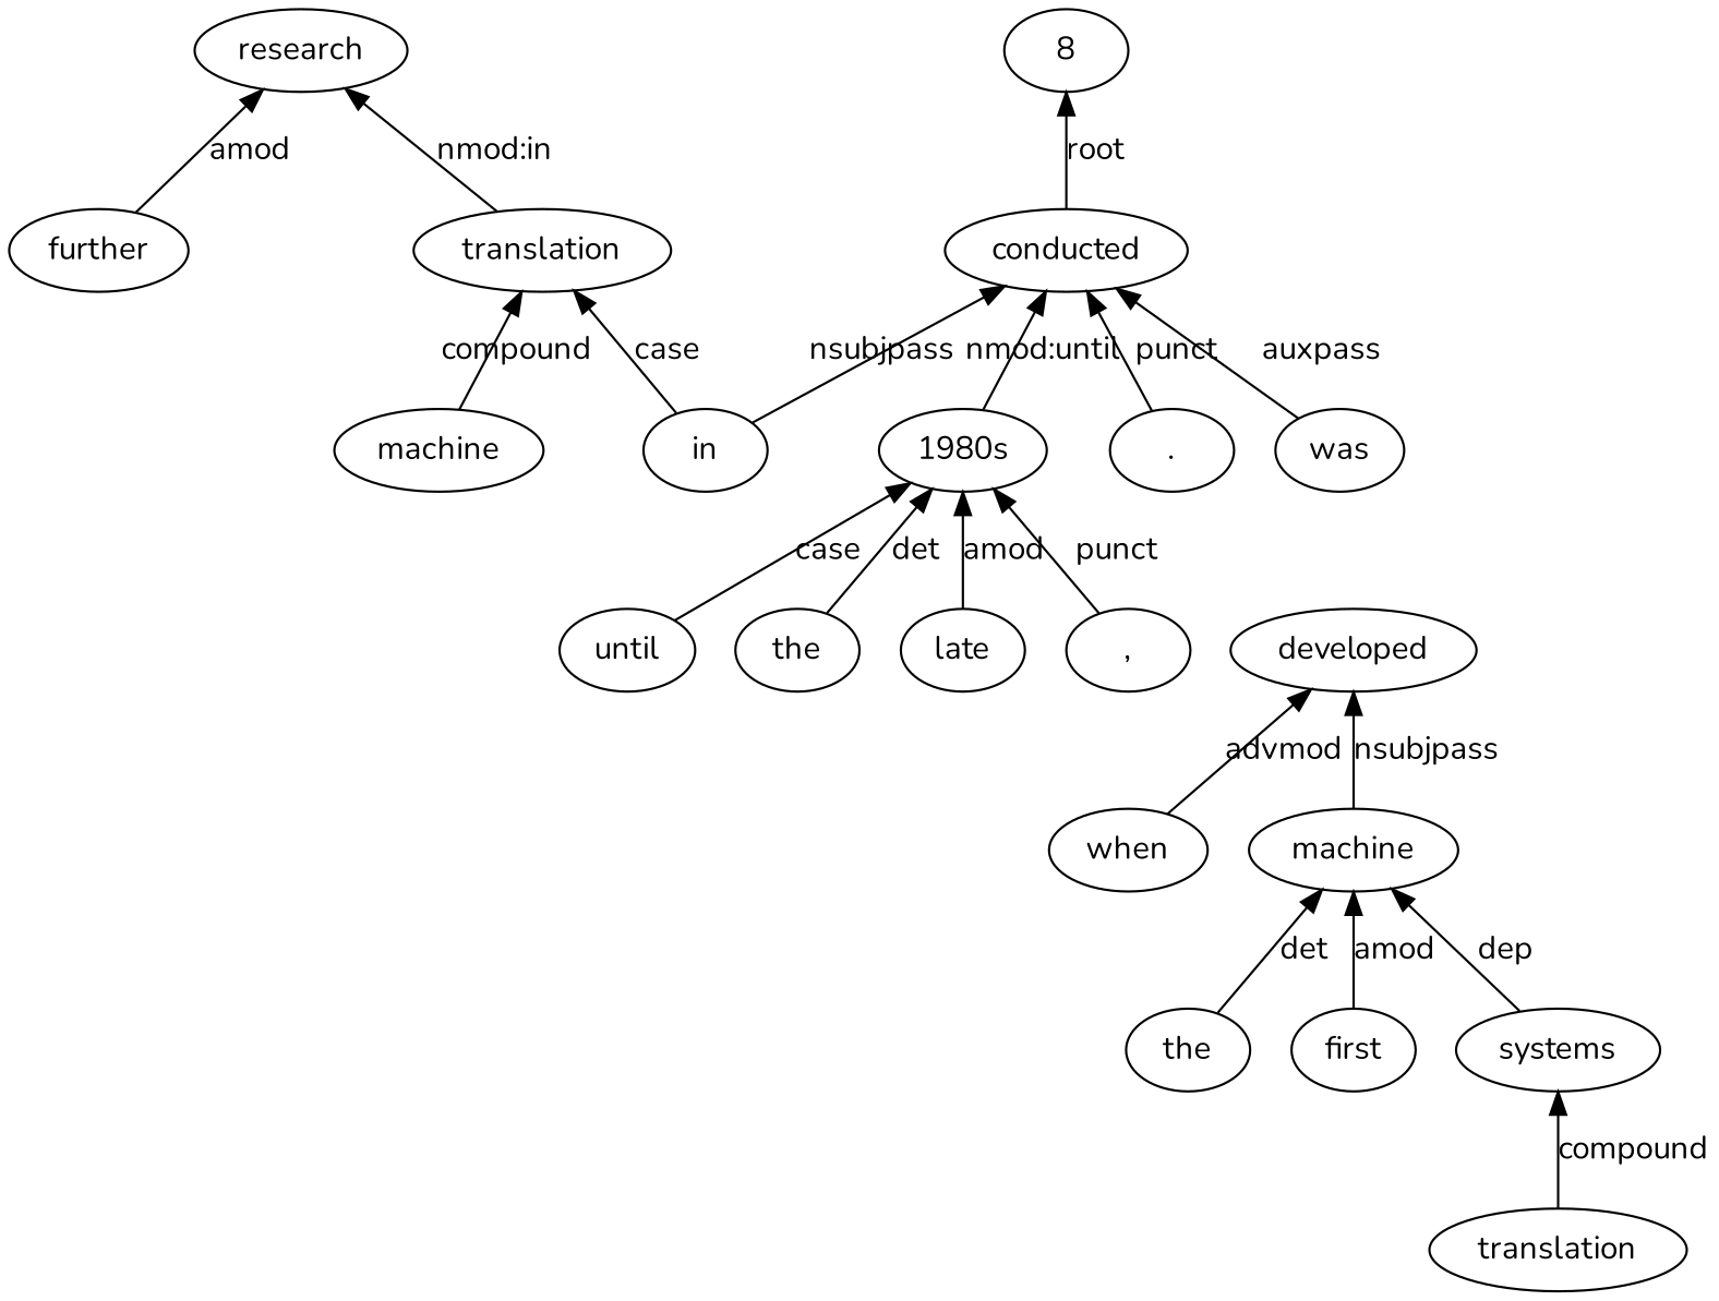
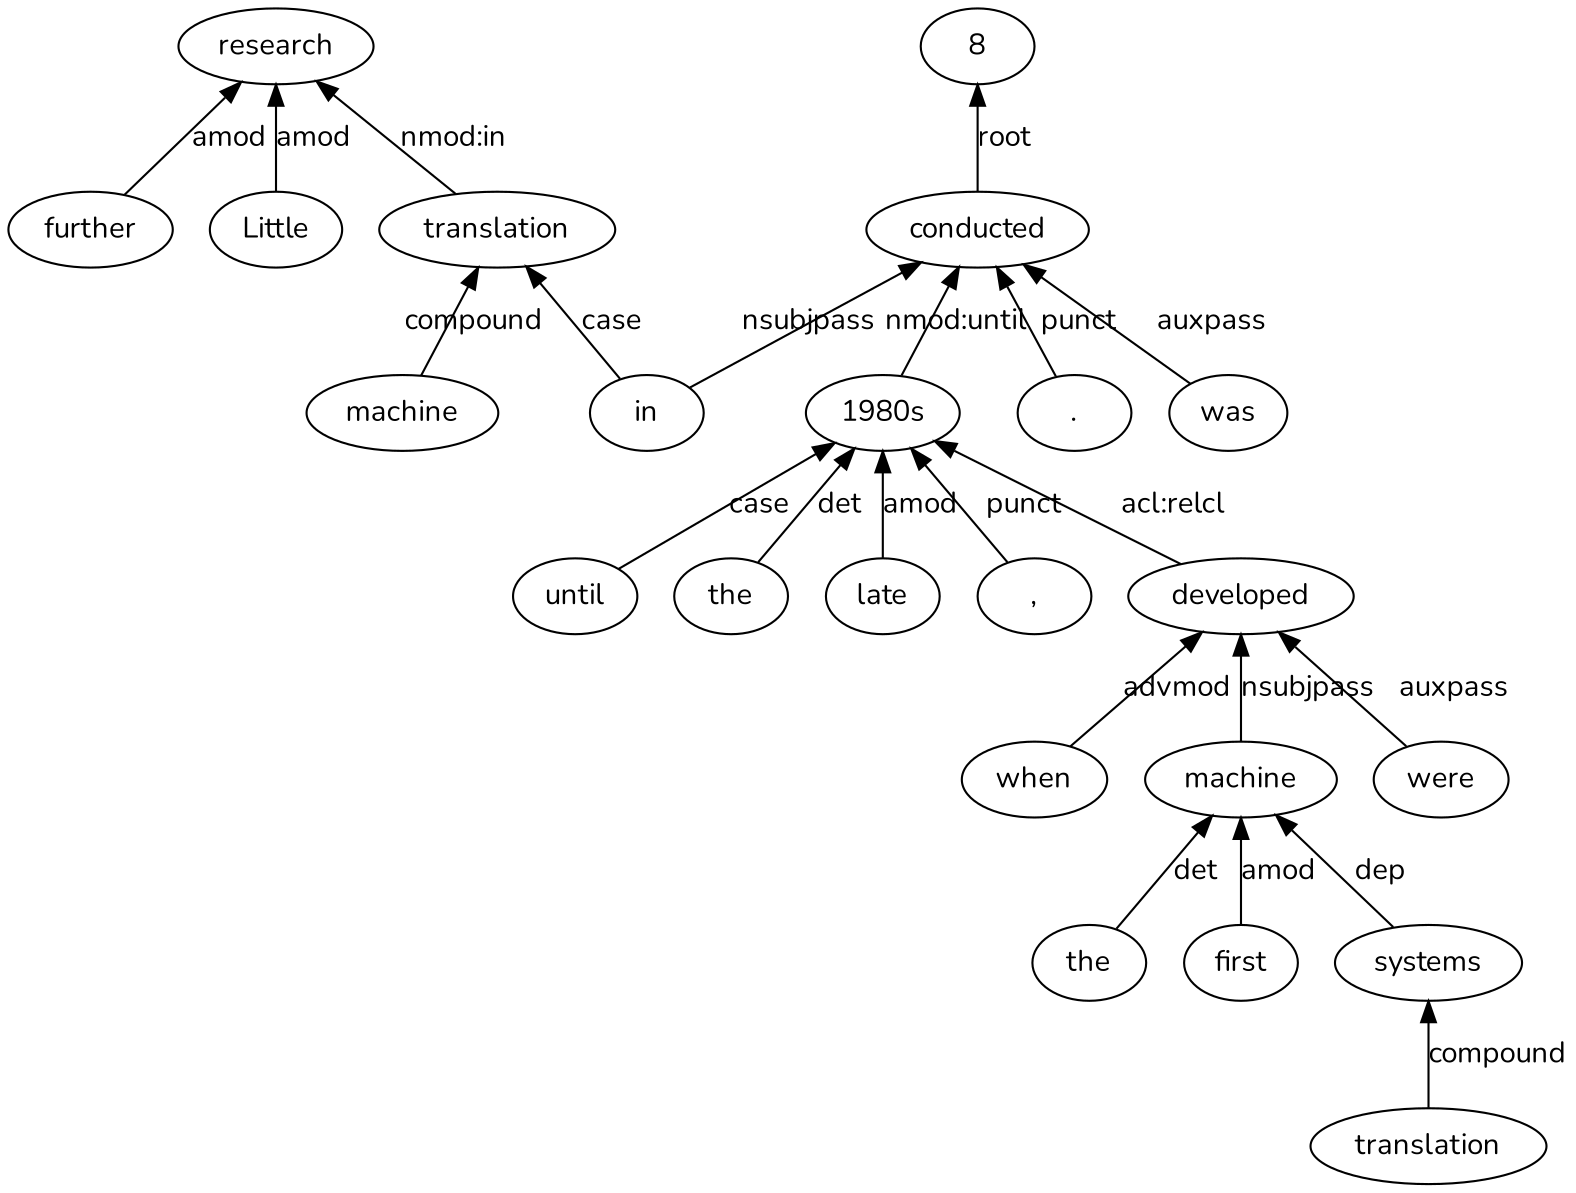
  digraph {
    fontname=Nunito
    fontsize=9.5
    rankdir=BT
    splines=false
    node [fontname=Nunito]
    edge [fontname=Nunito]
+   n1 [label=Little]
    n2 [label=research]
    n3 [label=further]
    n4 [label=conducted]
    n5 [label=8]
    n6 [label=in]
    n7 [label=translation]
    n8 [label=machine]
    n9 [label=was]
    n10 [label=until]
    n11 [label="1980s"]
    n12 [label=the]
    n13 [label=late]
    n14 [label=","]
    n15 [label=when]
    n16 [label=developed]
    n17 [label=the]
    n18 [label=machine]
    n19 [label=first]
    n20 [label=translation]
    n21 [label=systems]
+   n22 [label=were]
    n23 [label="."]
+   n1 -> n2 [label=amod]
    n3 -> n2 [label=amod]
    n4 -> n5 [label=root]
    n6 -> n4 [label=nsubjpass]
    n6 -> n7 [label=case]
    n7 -> n2 [label="nmod:in"]
    n8 -> n7 [label=compound]
    n9 -> n4 [label=auxpass]
    n10 -> n11 [label=case]
    n11 -> n4 [label="nmod:until"]
    n12 -> n11 [label=det]
    n13 -> n11 [label=amod]
    n14 -> n11 [label=punct]
    n15 -> n16 [label=advmod]
+   n16 -> n11 [label="acl:relcl"]
    n17 -> n18 [label=det]
    n18 -> n16 [label=nsubjpass]
    n19 -> n18 [label=amod]
    n20 -> n21 [label=compound]
    n21 -> n18 [label=dep]
+   n22 -> n16 [label=auxpass]
    n23 -> n4 [label=punct]
  }
